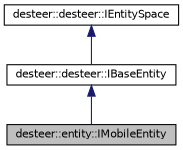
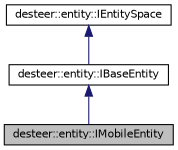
  digraph {
    node [color=black fillcolor=white fontname=Helvetica fontsize=10 shape=record style=filled]
    edge [color=midnightblue dir=back fontname=Helvetica fontsize=10 labelfontname=Helvetica labelfontsize=10 style=solid]
    n1 [fillcolor=grey75 fontcolor=black height=0.2 label="desteer::entity::IMobileEntity" width=0.4]
-   n2 [height=0.2 label="desteer::desteer::IBaseEntity" width=0.4]
-   n3 [height=0.2 label="desteer::desteer::IEntitySpace" width=0.4]
+   n2 [height=0.2 label="desteer::entity::IBaseEntity" width=0.4]
+   n3 [height=0.2 label="desteer::entity::IEntitySpace" width=0.4]
    n2 -> n1
    n3 -> n2
  }
